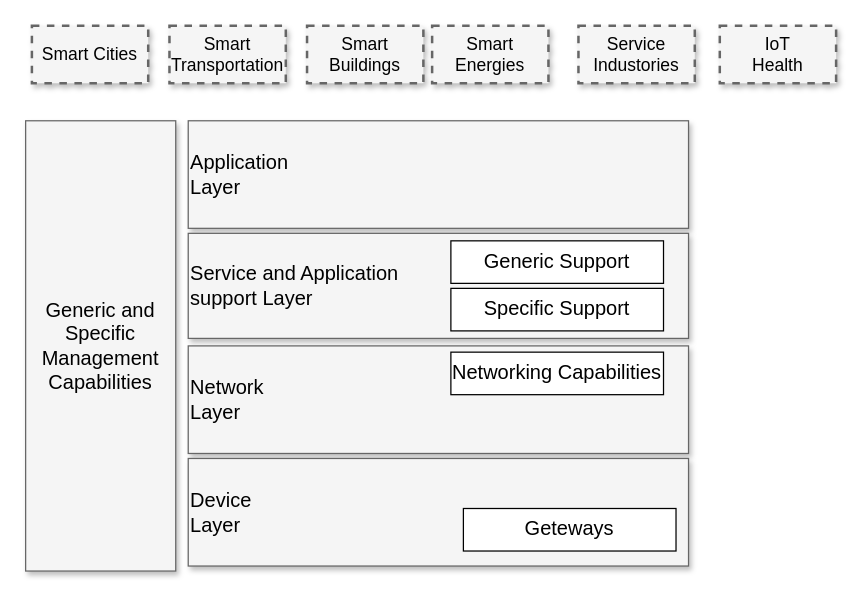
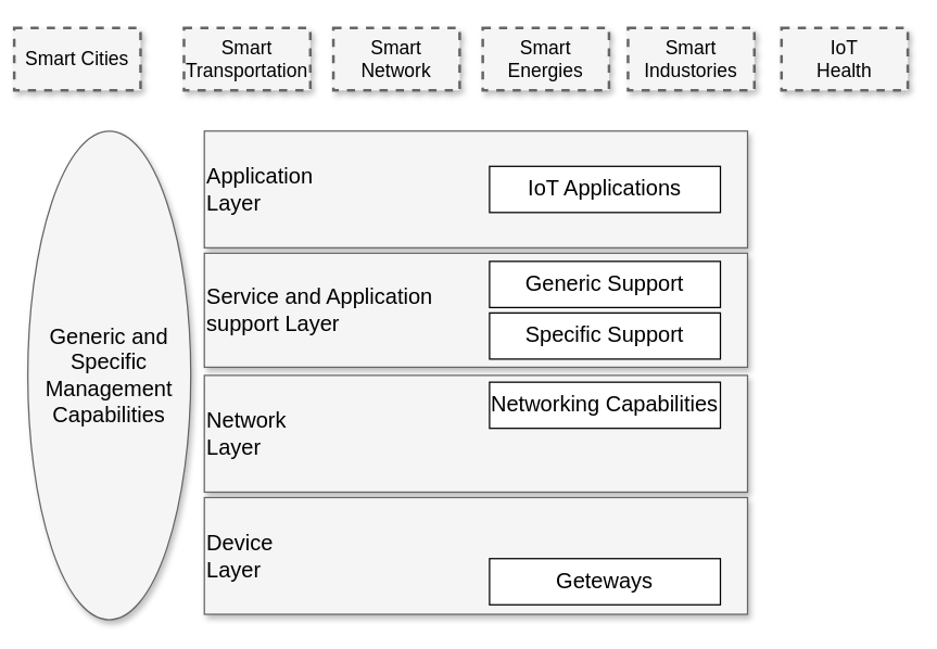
  <mxCell id="0" style=";html=1;" />
  <mxCell id="1" style=";html=1;" parent="0" />
- <mxCell id="2" value="Smart Cities" style="whiteSpace=wrap;html=1;shadow=1;fontSize=14;fillColor=#f5f5f5;strokeColor=#666666;strokeWidth=2;dashed=1;" parent="1" vertex="1"><mxGeometry x="25" y="20" width="93" height="46" as="geometry" /></mxCell>
+ <mxCell id="2" value="Smart Cities" style="whiteSpace=wrap;html=1;shadow=1;fontSize=14;fillColor=#f5f5f5;strokeColor=#666666;strokeWidth=2;dashed=1;" parent="1" vertex="1"><mxGeometry x="10" y="20" width="93" height="46" as="geometry" /></mxCell>
  <mxCell id="3" value="Application &lt;br&gt;Layer" style="whiteSpace=wrap;html=1;shadow=1;fontSize=16;fillColor=#f5f5f5;strokeColor=#666666;align=left;imageWidth=24;" parent="1" vertex="1"><mxGeometry x="150" y="96" width="400" height="86" as="geometry" /></mxCell>
- <mxCell id="4" value="Generic and Specific&lt;br&gt;Management Capabilities" style="whiteSpace=wrap;html=1;shadow=1;fontSize=16;fillColor=#f5f5f5;strokeColor=#666666;verticalAlign=middle;" parent="1" vertex="1"><mxGeometry x="20" y="96" width="120" height="360" as="geometry" /></mxCell>
+ <mxCell id="4" value="Generic and Specific&lt;br&gt;Management Capabilities" style="ellipse;whiteSpace=wrap;html=1;shadow=1;fontSize=16;fillColor=#f5f5f5;strokeColor=#666666;verticalAlign=middle;" parent="1" vertex="1"><mxGeometry x="20" y="96" width="120" height="360" as="geometry" /></mxCell>
  <mxCell id="5" value="Smart Transportation" style="whiteSpace=wrap;html=1;shadow=1;fontSize=14;fillColor=#f5f5f5;strokeColor=#666666;strokeWidth=2;dashed=1;" vertex="1" parent="1"><mxGeometry x="135" y="20" width="93" height="46" as="geometry" /></mxCell>
- <mxCell id="6" value="Smart Buildings" style="whiteSpace=wrap;html=1;shadow=1;fontSize=14;fillColor=#f5f5f5;strokeColor=#666666;strokeWidth=2;dashed=1;" vertex="1" parent="1"><mxGeometry x="245" y="20" width="93" height="46" as="geometry" /></mxCell>
- <mxCell id="7" value="Smart Energies" style="whiteSpace=wrap;html=1;shadow=1;fontSize=14;fillColor=#f5f5f5;strokeColor=#666666;strokeWidth=2;dashed=1;" vertex="1" parent="1"><mxGeometry x="345" y="20" width="93" height="46" as="geometry" /></mxCell>
- <mxCell id="8" value="Service Industories" style="whiteSpace=wrap;html=1;shadow=1;fontSize=14;fillColor=#f5f5f5;strokeColor=#666666;strokeWidth=2;dashed=1;" vertex="1" parent="1"><mxGeometry x="462" y="20" width="93" height="46" as="geometry" /></mxCell>
+ <mxCell id="6" value="Smart Network" style="whiteSpace=wrap;html=1;shadow=1;fontSize=14;fillColor=#f5f5f5;strokeColor=#666666;strokeWidth=2;dashed=1;" vertex="1" parent="1"><mxGeometry x="245" y="20" width="93" height="46" as="geometry" /></mxCell>
+ <mxCell id="7" value="Smart Energies" style="whiteSpace=wrap;html=1;shadow=1;fontSize=14;fillColor=#f5f5f5;strokeColor=#666666;strokeWidth=2;dashed=1;" vertex="1" parent="1"><mxGeometry x="355" y="20" width="93" height="46" as="geometry" /></mxCell>
+ <mxCell id="8" value="Smart Industories" style="whiteSpace=wrap;html=1;shadow=1;fontSize=14;fillColor=#f5f5f5;strokeColor=#666666;strokeWidth=2;dashed=1;" vertex="1" parent="1"><mxGeometry x="462" y="20" width="93" height="46" as="geometry" /></mxCell>
  <mxCell id="9" value="IoT &lt;br&gt;Health" style="whiteSpace=wrap;html=1;shadow=1;fontSize=14;fillColor=#f5f5f5;strokeColor=#666666;strokeWidth=2;dashed=1;" vertex="1" parent="1"><mxGeometry x="575" y="20" width="93" height="46" as="geometry" /></mxCell>
  <mxCell id="10" value="&lt;div&gt;&lt;span&gt;Service and Application&lt;/span&gt;&lt;/div&gt;support Layer&amp;nbsp; &amp;nbsp; &amp;nbsp; &amp;nbsp; &amp;nbsp; &amp;nbsp;&amp;nbsp;" style="whiteSpace=wrap;html=1;shadow=1;fontSize=16;fillColor=#f5f5f5;strokeColor=#666666;align=left;imageWidth=24;" vertex="1" parent="1"><mxGeometry x="150" y="186" width="400" height="84" as="geometry" /></mxCell>
  <mxCell id="11" value="Network &lt;br&gt;Layer&lt;div&gt;&lt;/div&gt;" style="whiteSpace=wrap;html=1;shadow=1;fontSize=16;fillColor=#f5f5f5;strokeColor=#666666;align=left;imageWidth=24;" vertex="1" parent="1"><mxGeometry x="150" y="276" width="400" height="86" as="geometry" /></mxCell>
  <mxCell id="12" value="Device &lt;br&gt;Layer&lt;div&gt;&lt;/div&gt;" style="whiteSpace=wrap;html=1;shadow=1;fontSize=16;fillColor=#f5f5f5;strokeColor=#666666;align=left;imageWidth=24;" vertex="1" parent="1"><mxGeometry x="150" y="366" width="400" height="86" as="geometry" /></mxCell>
  <mxCell id="13" value="Generic Support" style="rounded=0;whiteSpace=wrap;html=1;fontSize=16;align=center;verticalAlign=top;" vertex="1" parent="1"><mxGeometry x="360" y="192" width="170" height="34" as="geometry" /></mxCell>
  <mxCell id="14" value="Specific Support" style="rounded=0;whiteSpace=wrap;html=1;fontSize=16;align=center;verticalAlign=top;" vertex="1" parent="1"><mxGeometry x="360" y="230" width="170" height="34" as="geometry" /></mxCell>
+ <mxCell id="15" value="IoT Applications" style="rounded=0;whiteSpace=wrap;html=1;fontSize=16;align=center;verticalAlign=top;" vertex="1" parent="1"><mxGeometry x="360" y="122" width="170" height="34" as="geometry" /></mxCell>
  <mxCell id="16" value="Networking Capabilities" style="rounded=0;whiteSpace=wrap;html=1;fontSize=16;align=center;verticalAlign=top;" vertex="1" parent="1"><mxGeometry x="360" y="281" width="170" height="34" as="geometry" /></mxCell>
- <mxCell id="17" value="Geteways" style="rounded=0;whiteSpace=wrap;html=1;fontSize=16;align=center;verticalAlign=top;" vertex="1" parent="1"><mxGeometry x="370" y="406" width="170" height="34" as="geometry" /></mxCell>
+ <mxCell id="17" value="Geteways" style="rounded=0;whiteSpace=wrap;html=1;fontSize=16;align=center;verticalAlign=top;" vertex="1" parent="1"><mxGeometry x="360" y="411" width="170" height="34" as="geometry" /></mxCell>
